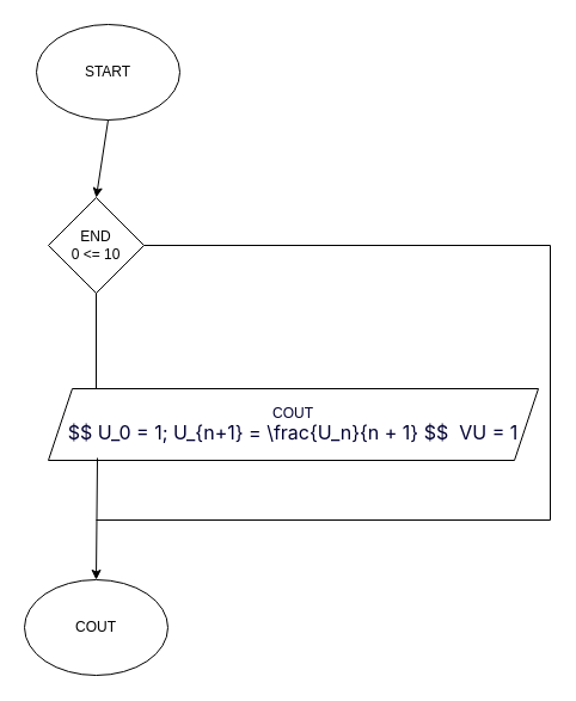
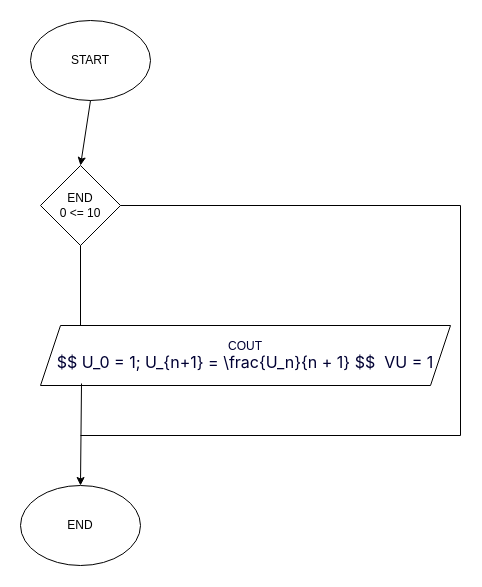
  <mxCell id="0" />
  <mxCell id="1" parent="0" />
  <mxCell id="2" value="START" style="ellipse;whiteSpace=wrap;html=1;" vertex="1" parent="1"><mxGeometry x="30" y="20" width="120" height="80" as="geometry" /></mxCell>
  <mxCell id="3" value="" style="endArrow=classic;html=1;rounded=0;exitX=0.5;exitY=1;exitDx=0;exitDy=0;" edge="1" parent="1" source="2"><mxGeometry width="50" height="50" relative="1" as="geometry"><mxPoint x="380" y="165" as="sourcePoint" /><mxPoint x="80" y="165" as="targetPoint" /></mxGeometry></mxCell>
  <mxCell id="4" value="END&lt;div&gt;0 &amp;lt;= 10&lt;/div&gt;" style="rhombus;whiteSpace=wrap;html=1;" vertex="1" parent="1"><mxGeometry x="40" y="165" width="80" height="80" as="geometry" /></mxCell>
  <mxCell id="5" value="" style="endArrow=none;html=1;rounded=0;exitX=0.5;exitY=1;exitDx=0;exitDy=0;" edge="1" parent="1" source="4"><mxGeometry width="50" height="50" relative="1" as="geometry"><mxPoint x="380" y="165" as="sourcePoint" /><mxPoint x="80" y="325" as="targetPoint" /></mxGeometry></mxCell>
  <mxCell id="6" value="&lt;font color=&quot;#000033&quot;&gt;COUT&lt;/font&gt;&lt;div&gt;&lt;span style=&quot;font-family: -apple-system, BlinkMacSystemFont, &amp;quot;Segoe UI&amp;quot;, &amp;quot;Noto Sans&amp;quot;, Helvetica, Arial, sans-serif, &amp;quot;Apple Color Emoji&amp;quot;, &amp;quot;Segoe UI Emoji&amp;quot;; font-size: 16px; text-align: start;&quot;&gt;&lt;font style=&quot;&quot; color=&quot;#000033&quot;&gt;$$ U_0 = 1; U_{n+1} = \frac{U_n}{n + 1} $$&amp;nbsp; VU = 1&lt;/font&gt;&lt;/span&gt;&lt;br&gt;&lt;/div&gt;" style="shape=parallelogram;perimeter=parallelogramPerimeter;whiteSpace=wrap;html=1;fixedSize=1;" vertex="1" parent="1"><mxGeometry x="40" y="325" width="410" height="60" as="geometry" /></mxCell>
  <mxCell id="7" value="" style="endArrow=none;html=1;rounded=0;exitX=1;exitY=0.5;exitDx=0;exitDy=0;" edge="1" parent="1" source="4"><mxGeometry width="50" height="50" relative="1" as="geometry"><mxPoint x="380" y="265" as="sourcePoint" /><mxPoint x="460" y="205" as="targetPoint" /></mxGeometry></mxCell>
  <mxCell id="8" value="" style="endArrow=none;html=1;rounded=0;" edge="1" parent="1"><mxGeometry width="50" height="50" relative="1" as="geometry"><mxPoint x="460" y="435" as="sourcePoint" /><mxPoint x="460" y="205" as="targetPoint" /></mxGeometry></mxCell>
  <mxCell id="9" value="" style="endArrow=none;html=1;rounded=0;" edge="1" parent="1"><mxGeometry width="50" height="50" relative="1" as="geometry"><mxPoint x="80" y="435" as="sourcePoint" /><mxPoint x="460" y="435" as="targetPoint" /></mxGeometry></mxCell>
  <mxCell id="10" value="" style="endArrow=classic;html=1;rounded=0;exitX=0.1;exitY=0.967;exitDx=0;exitDy=0;exitPerimeter=0;" edge="1" parent="1" source="6"><mxGeometry width="50" height="50" relative="1" as="geometry"><mxPoint x="80" y="375" as="sourcePoint" /><mxPoint x="80" y="485" as="targetPoint" /></mxGeometry></mxCell>
- <mxCell id="11" value="COUT" style="ellipse;whiteSpace=wrap;html=1;" vertex="1" parent="1"><mxGeometry x="20" y="485" width="120" height="80" as="geometry" /></mxCell>
+ <mxCell id="11" value="END" style="ellipse;whiteSpace=wrap;html=1;" vertex="1" parent="1"><mxGeometry x="20" y="485" width="120" height="80" as="geometry" /></mxCell>
